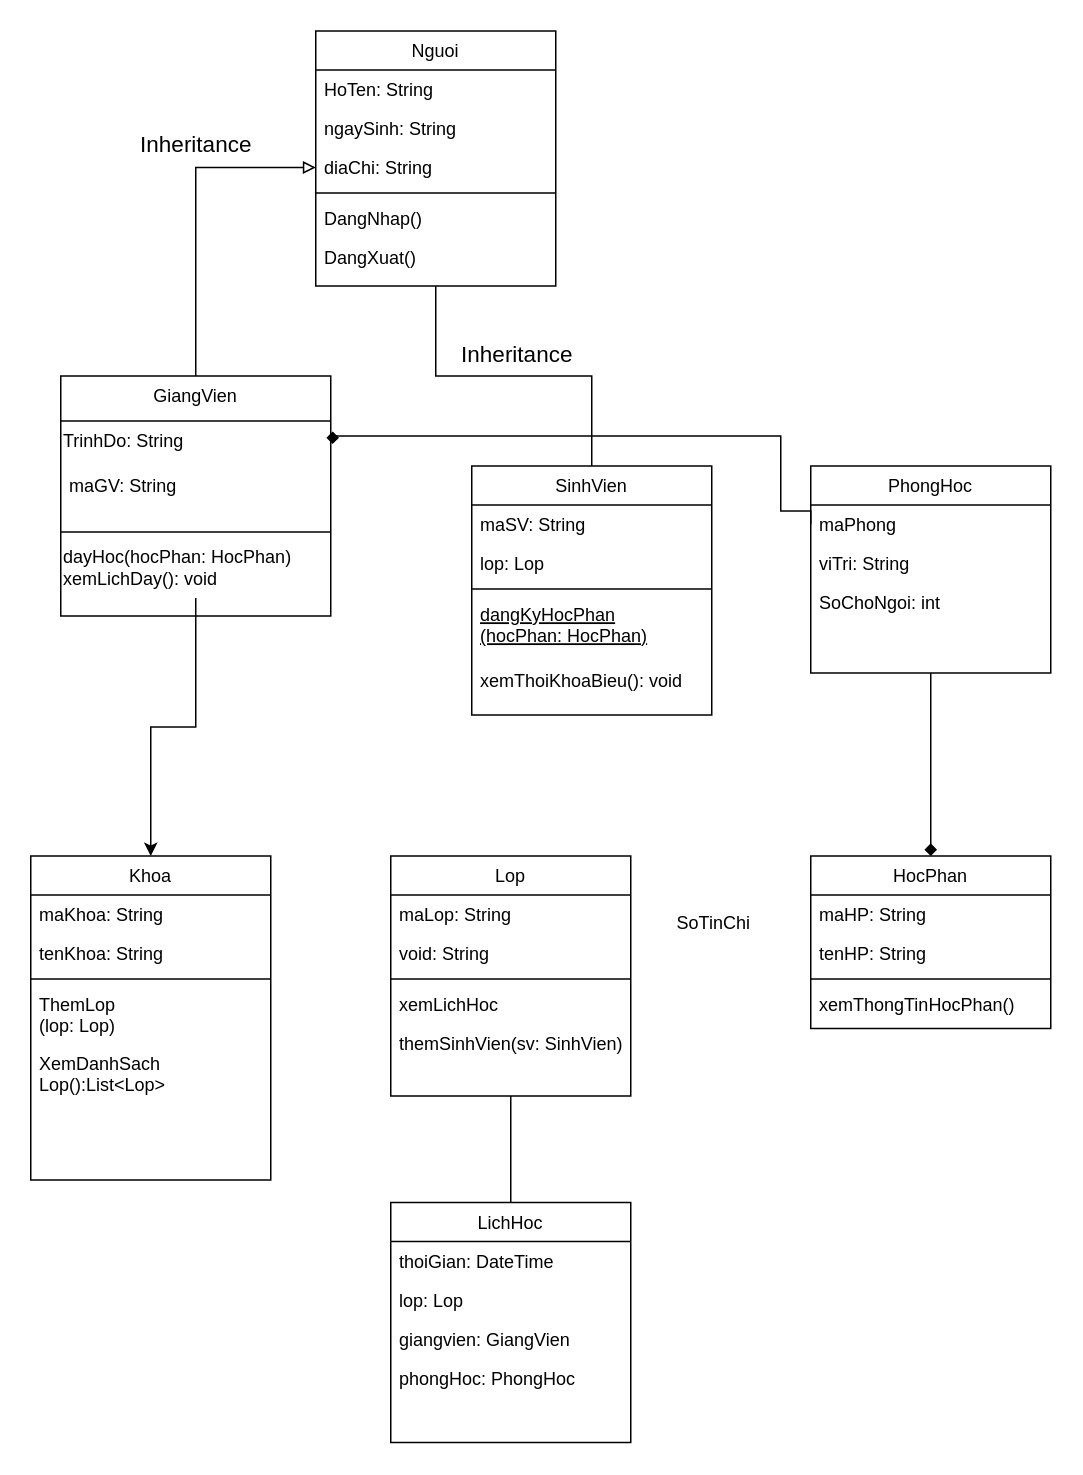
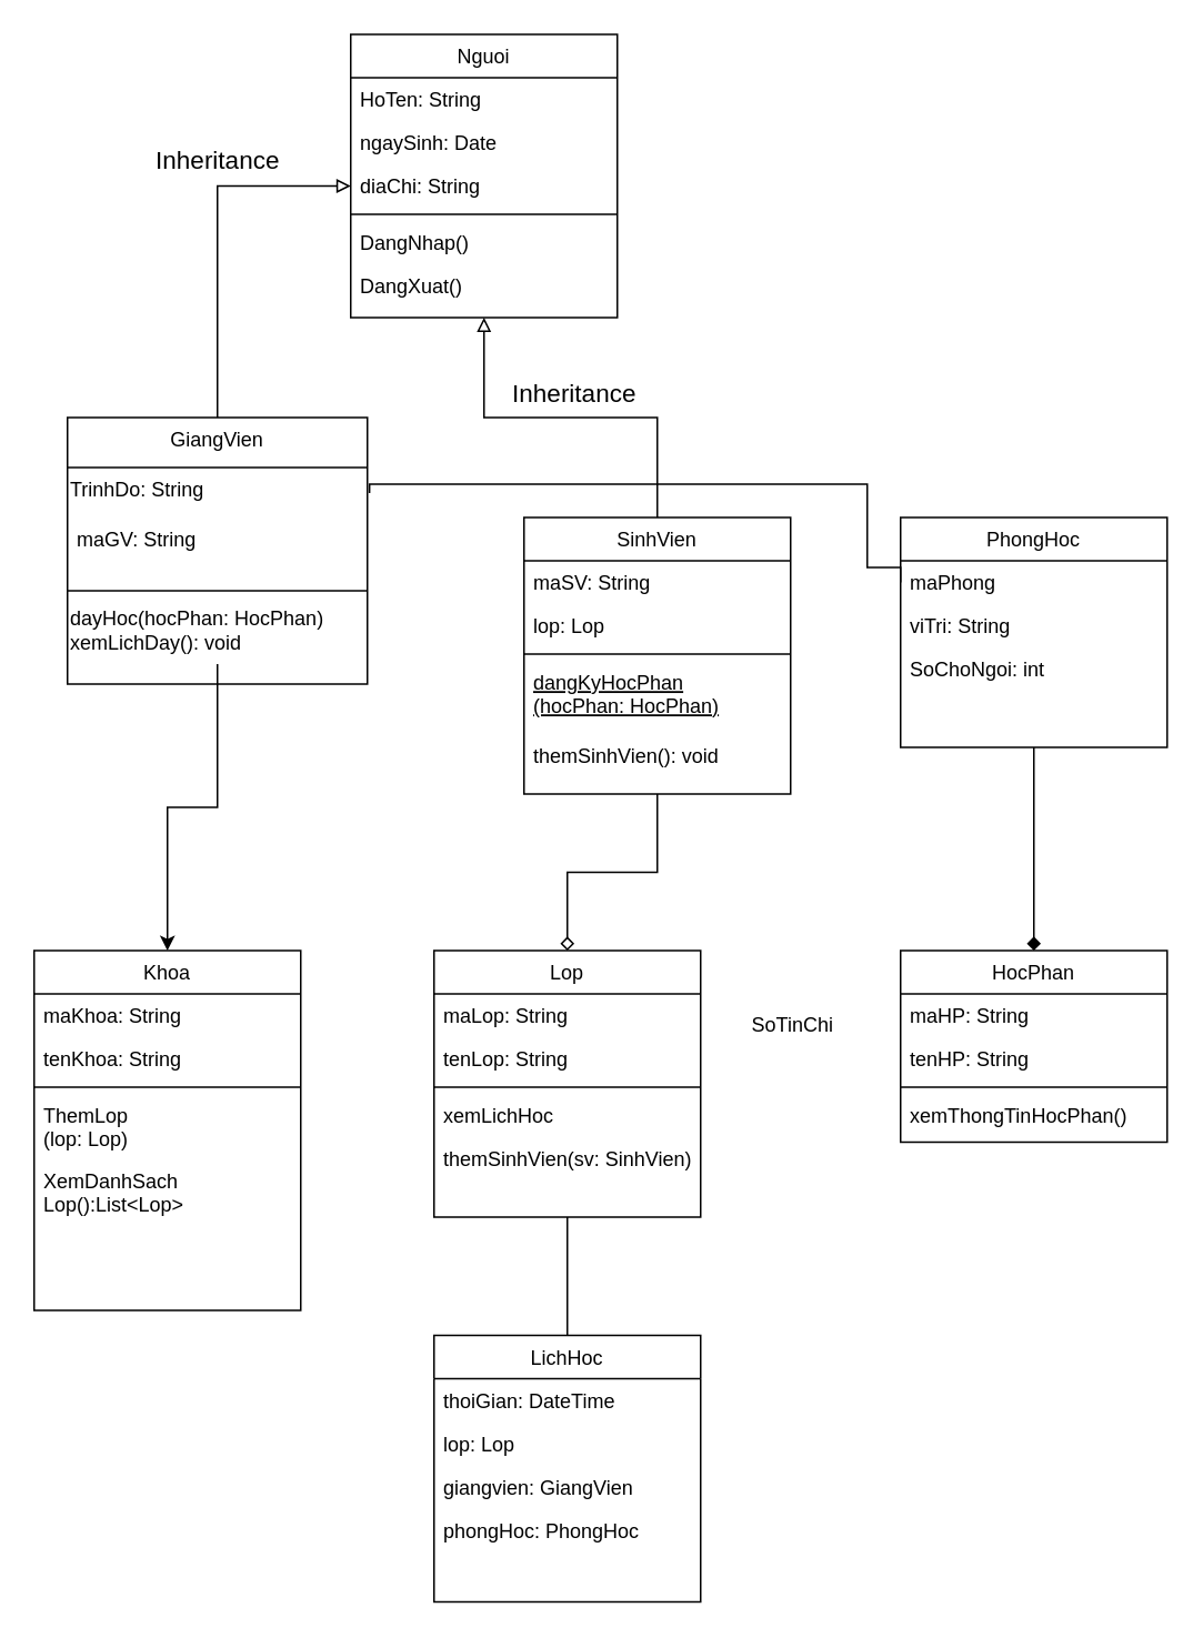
  <mxCell id="0" />
  <mxCell id="1" parent="0" />
- <mxCell id="2" style="edgeStyle=orthogonalEdgeStyle;rounded=0;orthogonalLoop=1;jettySize=auto;html=1;exitX=0.5;exitY=0;exitDx=0;exitDy=0;entryX=0.5;entryY=1;entryDx=0;entryDy=0;endArrow=none;endFill=0;" edge="1" parent="1" source="4" target="21"><mxGeometry relative="1" as="geometry" /></mxCell>
+ <mxCell id="2" style="edgeStyle=orthogonalEdgeStyle;rounded=0;orthogonalLoop=1;jettySize=auto;html=1;exitX=0.5;exitY=0;exitDx=0;exitDy=0;entryX=0.5;entryY=1;entryDx=0;entryDy=0;endArrow=block;endFill=0;" edge="1" parent="1" source="4" target="21"><mxGeometry relative="1" as="geometry" /></mxCell>
+ <mxCell id="3" style="edgeStyle=orthogonalEdgeStyle;rounded=0;orthogonalLoop=1;jettySize=auto;html=1;exitX=0.5;exitY=1;exitDx=0;exitDy=0;entryX=0.5;entryY=0;entryDx=0;entryDy=0;endArrow=diamond;endFill=0;" edge="1" parent="1" source="4" target="34"><mxGeometry relative="1" as="geometry" /></mxCell>
  <mxCell id="4" value="SinhVien" style="swimlane;fontStyle=0;align=center;verticalAlign=top;childLayout=stackLayout;horizontal=1;startSize=26;horizontalStack=0;resizeParent=1;resizeLast=0;collapsible=1;marginBottom=0;rounded=0;shadow=0;strokeWidth=1;" vertex="1" parent="1"><mxGeometry x="314" y="310" width="160" height="166" as="geometry"><mxRectangle x="130" y="380" width="160" height="26" as="alternateBounds" /></mxGeometry></mxCell>
  <mxCell id="5" value="maSV: String" style="text;align=left;verticalAlign=top;spacingLeft=4;spacingRight=4;overflow=hidden;rotatable=0;points=[[0,0.5],[1,0.5]];portConstraint=eastwest;" vertex="1" parent="4"><mxGeometry y="26" width="160" height="26" as="geometry" /></mxCell>
  <mxCell id="6" value="lop: Lop" style="text;align=left;verticalAlign=top;spacingLeft=4;spacingRight=4;overflow=hidden;rotatable=0;points=[[0,0.5],[1,0.5]];portConstraint=eastwest;rounded=0;shadow=0;html=0;" vertex="1" parent="4"><mxGeometry y="52" width="160" height="26" as="geometry" /></mxCell>
  <mxCell id="7" value="" style="line;html=1;strokeWidth=1;align=left;verticalAlign=middle;spacingTop=-1;spacingLeft=3;spacingRight=3;rotatable=0;labelPosition=right;points=[];portConstraint=eastwest;" vertex="1" parent="4"><mxGeometry y="78" width="160" height="8" as="geometry" /></mxCell>
  <mxCell id="8" value="dangKyHocPhan&#10;(hocPhan: HocPhan)" style="text;align=left;verticalAlign=top;spacingLeft=4;spacingRight=4;overflow=hidden;rotatable=0;points=[[0,0.5],[1,0.5]];portConstraint=eastwest;fontStyle=4" vertex="1" parent="4"><mxGeometry y="86" width="160" height="44" as="geometry" /></mxCell>
- <mxCell id="9" value="xemThoiKhoaBieu(): void" style="text;align=left;verticalAlign=top;spacingLeft=4;spacingRight=4;overflow=hidden;rotatable=0;points=[[0,0.5],[1,0.5]];portConstraint=eastwest;" vertex="1" parent="4"><mxGeometry y="130" width="160" height="26" as="geometry" /></mxCell>
+ <mxCell id="9" value="themSinhVien(): void" style="text;align=left;verticalAlign=top;spacingLeft=4;spacingRight=4;overflow=hidden;rotatable=0;points=[[0,0.5],[1,0.5]];portConstraint=eastwest;" vertex="1" parent="4"><mxGeometry y="130" width="160" height="26" as="geometry" /></mxCell>
  <mxCell id="10" style="edgeStyle=orthogonalEdgeStyle;rounded=0;orthogonalLoop=1;jettySize=auto;html=1;exitX=0.5;exitY=0;exitDx=0;exitDy=0;entryX=0;entryY=0.5;entryDx=0;entryDy=0;endArrow=block;endFill=0;" edge="1" parent="1" source="11" target="24"><mxGeometry relative="1" as="geometry" /></mxCell>
  <mxCell id="11" value="GiangVien" style="swimlane;fontStyle=0;align=center;verticalAlign=top;childLayout=stackLayout;horizontal=1;startSize=30;horizontalStack=0;resizeParent=1;resizeLast=0;collapsible=1;marginBottom=0;rounded=0;shadow=0;strokeWidth=1;" vertex="1" parent="1"><mxGeometry x="40" y="250" width="180" height="160" as="geometry"><mxRectangle x="270" y="290" width="170" height="26" as="alternateBounds" /></mxGeometry></mxCell>
  <mxCell id="12" value="TrinhDo: String" style="text;html=1;align=left;verticalAlign=top;resizable=0;points=[];autosize=1;strokeColor=none;fillColor=none;" vertex="1" parent="11"><mxGeometry y="30" width="180" height="30" as="geometry" /></mxCell>
  <mxCell id="13" value="maGV: String" style="text;align=left;verticalAlign=top;spacingLeft=4;spacingRight=4;overflow=hidden;rotatable=0;points=[[0,0.5],[1,0.5]];portConstraint=eastwest;" vertex="1" parent="11"><mxGeometry y="60" width="180" height="40" as="geometry" /></mxCell>
  <mxCell id="14" value="" style="line;html=1;strokeWidth=1;align=left;verticalAlign=middle;spacingTop=-1;spacingLeft=3;spacingRight=3;rotatable=0;labelPosition=right;points=[];portConstraint=eastwest;" vertex="1" parent="11"><mxGeometry y="100" width="180" height="8" as="geometry" /></mxCell>
  <mxCell id="15" value="dayHoc(hocPhan: HocPhan)&lt;div&gt;xemLichDay(): void&lt;/div&gt;" style="text;html=1;align=left;verticalAlign=middle;resizable=0;points=[];autosize=1;strokeColor=none;fillColor=none;" vertex="1" parent="11"><mxGeometry y="108" width="180" height="40" as="geometry" /></mxCell>
  <mxCell id="16" value="HocPhan" style="swimlane;fontStyle=0;align=center;verticalAlign=top;childLayout=stackLayout;horizontal=1;startSize=26;horizontalStack=0;resizeParent=1;resizeLast=0;collapsible=1;marginBottom=0;rounded=0;shadow=0;strokeWidth=1;" vertex="1" parent="1"><mxGeometry x="540" y="570" width="160" height="115" as="geometry"><mxRectangle x="550" y="140" width="160" height="26" as="alternateBounds" /></mxGeometry></mxCell>
  <mxCell id="17" value="maHP: String" style="text;align=left;verticalAlign=top;spacingLeft=4;spacingRight=4;overflow=hidden;rotatable=0;points=[[0,0.5],[1,0.5]];portConstraint=eastwest;" vertex="1" parent="16"><mxGeometry y="26" width="160" height="26" as="geometry" /></mxCell>
  <mxCell id="18" value="tenHP: String" style="text;align=left;verticalAlign=top;spacingLeft=4;spacingRight=4;overflow=hidden;rotatable=0;points=[[0,0.5],[1,0.5]];portConstraint=eastwest;rounded=0;shadow=0;html=0;" vertex="1" parent="16"><mxGeometry y="52" width="160" height="26" as="geometry" /></mxCell>
  <mxCell id="19" value="" style="line;html=1;strokeWidth=1;align=left;verticalAlign=middle;spacingTop=-1;spacingLeft=3;spacingRight=3;rotatable=0;labelPosition=right;points=[];portConstraint=eastwest;" vertex="1" parent="16"><mxGeometry y="78" width="160" height="8" as="geometry" /></mxCell>
  <mxCell id="20" value="xemThongTinHocPhan()" style="text;align=left;verticalAlign=top;spacingLeft=4;spacingRight=4;overflow=hidden;rotatable=0;points=[[0,0.5],[1,0.5]];portConstraint=eastwest;" vertex="1" parent="16"><mxGeometry y="86" width="160" height="26" as="geometry" /></mxCell>
  <mxCell id="21" value="Nguoi" style="swimlane;fontStyle=0;align=center;verticalAlign=top;childLayout=stackLayout;horizontal=1;startSize=26;horizontalStack=0;resizeParent=1;resizeLast=0;collapsible=1;marginBottom=0;rounded=0;shadow=0;strokeWidth=1;" vertex="1" parent="1"><mxGeometry x="210" y="20" width="160" height="170" as="geometry"><mxRectangle x="550" y="140" width="160" height="26" as="alternateBounds" /></mxGeometry></mxCell>
  <mxCell id="22" value="HoTen: String&#10;" style="text;align=left;verticalAlign=top;spacingLeft=4;spacingRight=4;overflow=hidden;rotatable=0;points=[[0,0.5],[1,0.5]];portConstraint=eastwest;" vertex="1" parent="21"><mxGeometry y="26" width="160" height="26" as="geometry" /></mxCell>
- <mxCell id="23" value="ngaySinh: String" style="text;align=left;verticalAlign=top;spacingLeft=4;spacingRight=4;overflow=hidden;rotatable=0;points=[[0,0.5],[1,0.5]];portConstraint=eastwest;rounded=0;shadow=0;html=0;" vertex="1" parent="21"><mxGeometry y="52" width="160" height="26" as="geometry" /></mxCell>
+ <mxCell id="23" value="ngaySinh: Date" style="text;align=left;verticalAlign=top;spacingLeft=4;spacingRight=4;overflow=hidden;rotatable=0;points=[[0,0.5],[1,0.5]];portConstraint=eastwest;rounded=0;shadow=0;html=0;" vertex="1" parent="21"><mxGeometry y="52" width="160" height="26" as="geometry" /></mxCell>
  <mxCell id="24" value="diaChi: String" style="text;align=left;verticalAlign=top;spacingLeft=4;spacingRight=4;overflow=hidden;rotatable=0;points=[[0,0.5],[1,0.5]];portConstraint=eastwest;rounded=0;shadow=0;html=0;" vertex="1" parent="21"><mxGeometry y="78" width="160" height="26" as="geometry" /></mxCell>
  <mxCell id="25" value="" style="line;html=1;strokeWidth=1;align=left;verticalAlign=middle;spacingTop=-1;spacingLeft=3;spacingRight=3;rotatable=0;labelPosition=right;points=[];portConstraint=eastwest;" vertex="1" parent="21"><mxGeometry y="104" width="160" height="8" as="geometry" /></mxCell>
  <mxCell id="26" value="DangNhap()" style="text;align=left;verticalAlign=top;spacingLeft=4;spacingRight=4;overflow=hidden;rotatable=0;points=[[0,0.5],[1,0.5]];portConstraint=eastwest;" vertex="1" parent="21"><mxGeometry y="112" width="160" height="26" as="geometry" /></mxCell>
  <mxCell id="27" value="DangXuat()" style="text;align=left;verticalAlign=top;spacingLeft=4;spacingRight=4;overflow=hidden;rotatable=0;points=[[0,0.5],[1,0.5]];portConstraint=eastwest;" vertex="1" parent="21"><mxGeometry y="138" width="160" height="26" as="geometry" /></mxCell>
  <mxCell id="28" style="edgeStyle=orthogonalEdgeStyle;rounded=0;orthogonalLoop=1;jettySize=auto;html=1;exitX=0.5;exitY=1;exitDx=0;exitDy=0;endArrow=diamond;" edge="1" parent="1" source="29" target="16"><mxGeometry relative="1" as="geometry" /></mxCell>
  <mxCell id="29" value="PhongHoc" style="swimlane;fontStyle=0;align=center;verticalAlign=top;childLayout=stackLayout;horizontal=1;startSize=26;horizontalStack=0;resizeParent=1;resizeLast=0;collapsible=1;marginBottom=0;rounded=0;shadow=0;strokeWidth=1;" vertex="1" parent="1"><mxGeometry x="540" y="310" width="160" height="138" as="geometry"><mxRectangle x="130" y="380" width="160" height="26" as="alternateBounds" /></mxGeometry></mxCell>
  <mxCell id="30" value="maPhong" style="text;align=left;verticalAlign=top;spacingLeft=4;spacingRight=4;overflow=hidden;rotatable=0;points=[[0,0.5],[1,0.5]];portConstraint=eastwest;" vertex="1" parent="29"><mxGeometry y="26" width="160" height="26" as="geometry" /></mxCell>
  <mxCell id="31" value="viTri: String&#10;" style="text;align=left;verticalAlign=top;spacingLeft=4;spacingRight=4;overflow=hidden;rotatable=0;points=[[0,0.5],[1,0.5]];portConstraint=eastwest;rounded=0;shadow=0;html=0;" vertex="1" parent="29"><mxGeometry y="52" width="160" height="26" as="geometry" /></mxCell>
  <mxCell id="32" value="SoChoNgoi: int&#10;" style="text;align=left;verticalAlign=top;spacingLeft=4;spacingRight=4;overflow=hidden;rotatable=0;points=[[0,0.5],[1,0.5]];portConstraint=eastwest;" vertex="1" parent="29"><mxGeometry y="78" width="160" height="26" as="geometry" /></mxCell>
  <mxCell id="33" style="edgeStyle=orthogonalEdgeStyle;rounded=0;orthogonalLoop=1;jettySize=auto;html=1;exitX=0.5;exitY=1;exitDx=0;exitDy=0;entryX=0.5;entryY=0;entryDx=0;entryDy=0;endArrow=none;startFill=0;" edge="1" parent="1" source="34" target="46"><mxGeometry relative="1" as="geometry" /></mxCell>
  <mxCell id="34" value="Lop" style="swimlane;fontStyle=0;align=center;verticalAlign=top;childLayout=stackLayout;horizontal=1;startSize=26;horizontalStack=0;resizeParent=1;resizeLast=0;collapsible=1;marginBottom=0;rounded=0;shadow=0;strokeWidth=1;" vertex="1" parent="1"><mxGeometry x="260" y="570" width="160" height="160" as="geometry"><mxRectangle x="550" y="140" width="160" height="26" as="alternateBounds" /></mxGeometry></mxCell>
  <mxCell id="35" value="maLop: String" style="text;align=left;verticalAlign=top;spacingLeft=4;spacingRight=4;overflow=hidden;rotatable=0;points=[[0,0.5],[1,0.5]];portConstraint=eastwest;" vertex="1" parent="34"><mxGeometry y="26" width="160" height="26" as="geometry" /></mxCell>
- <mxCell id="36" value="void: String" style="text;align=left;verticalAlign=top;spacingLeft=4;spacingRight=4;overflow=hidden;rotatable=0;points=[[0,0.5],[1,0.5]];portConstraint=eastwest;rounded=0;shadow=0;html=0;" vertex="1" parent="34"><mxGeometry y="52" width="160" height="26" as="geometry" /></mxCell>
+ <mxCell id="36" value="tenLop: String" style="text;align=left;verticalAlign=top;spacingLeft=4;spacingRight=4;overflow=hidden;rotatable=0;points=[[0,0.5],[1,0.5]];portConstraint=eastwest;rounded=0;shadow=0;html=0;" vertex="1" parent="34"><mxGeometry y="52" width="160" height="26" as="geometry" /></mxCell>
  <mxCell id="37" value="" style="line;html=1;strokeWidth=1;align=left;verticalAlign=middle;spacingTop=-1;spacingLeft=3;spacingRight=3;rotatable=0;labelPosition=right;points=[];portConstraint=eastwest;" vertex="1" parent="34"><mxGeometry y="78" width="160" height="8" as="geometry" /></mxCell>
  <mxCell id="38" value="xemLichHoc" style="text;align=left;verticalAlign=top;spacingLeft=4;spacingRight=4;overflow=hidden;rotatable=0;points=[[0,0.5],[1,0.5]];portConstraint=eastwest;" vertex="1" parent="34"><mxGeometry y="86" width="160" height="26" as="geometry" /></mxCell>
  <mxCell id="39" value="themSinhVien(sv: SinhVien)" style="text;align=left;verticalAlign=top;spacingLeft=4;spacingRight=4;overflow=hidden;rotatable=0;points=[[0,0.5],[1,0.5]];portConstraint=eastwest;" vertex="1" parent="34"><mxGeometry y="112" width="160" height="26" as="geometry" /></mxCell>
  <mxCell id="40" value="Khoa" style="swimlane;fontStyle=0;align=center;verticalAlign=top;childLayout=stackLayout;horizontal=1;startSize=26;horizontalStack=0;resizeParent=1;resizeLast=0;collapsible=1;marginBottom=0;rounded=0;shadow=0;strokeWidth=1;" vertex="1" parent="1"><mxGeometry x="20" y="570" width="160" height="216" as="geometry"><mxRectangle x="550" y="140" width="160" height="26" as="alternateBounds" /></mxGeometry></mxCell>
  <mxCell id="41" value="maKhoa: String&#10;" style="text;align=left;verticalAlign=top;spacingLeft=4;spacingRight=4;overflow=hidden;rotatable=0;points=[[0,0.5],[1,0.5]];portConstraint=eastwest;" vertex="1" parent="40"><mxGeometry y="26" width="160" height="26" as="geometry" /></mxCell>
  <mxCell id="42" value="tenKhoa: String" style="text;align=left;verticalAlign=top;spacingLeft=4;spacingRight=4;overflow=hidden;rotatable=0;points=[[0,0.5],[1,0.5]];portConstraint=eastwest;rounded=0;shadow=0;html=0;" vertex="1" parent="40"><mxGeometry y="52" width="160" height="26" as="geometry" /></mxCell>
  <mxCell id="43" value="" style="line;html=1;strokeWidth=1;align=left;verticalAlign=middle;spacingTop=-1;spacingLeft=3;spacingRight=3;rotatable=0;labelPosition=right;points=[];portConstraint=eastwest;" vertex="1" parent="40"><mxGeometry y="78" width="160" height="8" as="geometry" /></mxCell>
  <mxCell id="44" value="ThemLop&#10;(lop: Lop)" style="text;align=left;verticalAlign=top;spacingLeft=4;spacingRight=4;overflow=hidden;rotatable=0;points=[[0,0.5],[1,0.5]];portConstraint=eastwest;" vertex="1" parent="40"><mxGeometry y="86" width="160" height="39" as="geometry" /></mxCell>
  <mxCell id="45" value="XemDanhSach&#10;Lop():List&lt;Lop&gt;" style="text;align=left;verticalAlign=top;spacingLeft=4;spacingRight=4;overflow=hidden;rotatable=0;points=[[0,0.5],[1,0.5]];portConstraint=eastwest;strokeWidth=0;" vertex="1" parent="40"><mxGeometry y="125" width="160" height="38" as="geometry" /></mxCell>
  <mxCell id="46" value="LichHoc" style="swimlane;fontStyle=0;align=center;verticalAlign=top;childLayout=stackLayout;horizontal=1;startSize=26;horizontalStack=0;resizeParent=1;resizeLast=0;collapsible=1;marginBottom=0;rounded=0;shadow=0;strokeWidth=1;" vertex="1" parent="1"><mxGeometry x="260" y="801" width="160" height="160" as="geometry"><mxRectangle x="550" y="140" width="160" height="26" as="alternateBounds" /></mxGeometry></mxCell>
  <mxCell id="47" value="thoiGian: DateTime" style="text;align=left;verticalAlign=top;spacingLeft=4;spacingRight=4;overflow=hidden;rotatable=0;points=[[0,0.5],[1,0.5]];portConstraint=eastwest;" vertex="1" parent="46"><mxGeometry y="26" width="160" height="26" as="geometry" /></mxCell>
  <mxCell id="48" value="lop: Lop" style="text;align=left;verticalAlign=top;spacingLeft=4;spacingRight=4;overflow=hidden;rotatable=0;points=[[0,0.5],[1,0.5]];portConstraint=eastwest;rounded=0;shadow=0;html=0;" vertex="1" parent="46"><mxGeometry y="52" width="160" height="26" as="geometry" /></mxCell>
  <mxCell id="49" value="giangvien: GiangVien" style="text;align=left;verticalAlign=top;spacingLeft=4;spacingRight=4;overflow=hidden;rotatable=0;points=[[0,0.5],[1,0.5]];portConstraint=eastwest;" vertex="1" parent="46"><mxGeometry y="78" width="160" height="26" as="geometry" /></mxCell>
  <mxCell id="50" value="phongHoc: PhongHoc" style="text;align=left;verticalAlign=top;spacingLeft=4;spacingRight=4;overflow=hidden;rotatable=0;points=[[0,0.5],[1,0.5]];portConstraint=eastwest;" vertex="1" parent="46"><mxGeometry y="104" width="160" height="26" as="geometry" /></mxCell>
  <mxCell id="51" value="SoTinChi" style="text;html=1;align=center;verticalAlign=middle;resizable=0;points=[];autosize=1;strokeColor=none;fillColor=none;" vertex="1" parent="1"><mxGeometry x="440" y="600" width="70" height="30" as="geometry" /></mxCell>
  <mxCell id="52" value="&lt;font style=&quot;font-size: 15px;&quot;&gt;Inheritance&lt;/font&gt;" style="text;html=1;align=center;verticalAlign=middle;resizable=0;points=[];autosize=1;strokeColor=none;fillColor=none;" vertex="1" parent="1"><mxGeometry x="294" y="220" width="100" height="30" as="geometry" /></mxCell>
  <mxCell id="53" value="&lt;font style=&quot;font-size: 15px;&quot;&gt;Inheritance&lt;/font&gt;" style="text;html=1;align=center;verticalAlign=middle;resizable=0;points=[];autosize=1;strokeColor=none;fillColor=none;" vertex="1" parent="1"><mxGeometry x="80" y="80" width="100" height="30" as="geometry" /></mxCell>
  <mxCell id="54" style="edgeStyle=orthogonalEdgeStyle;rounded=0;orthogonalLoop=1;jettySize=auto;html=1;entryX=0.5;entryY=0;entryDx=0;entryDy=0;" edge="1" parent="1" source="15" target="40"><mxGeometry relative="1" as="geometry" /></mxCell>
- <mxCell id="55" style="edgeStyle=orthogonalEdgeStyle;rounded=0;orthogonalLoop=1;jettySize=auto;html=1;exitX=0;exitY=0.5;exitDx=0;exitDy=0;entryX=1.007;entryY=0.513;entryDx=0;entryDy=0;entryPerimeter=0;endArrow=diamond;startFill=0;" edge="1" parent="1" source="30" target="12"><mxGeometry relative="1" as="geometry"><Array as="points"><mxPoint x="540" y="340" /><mxPoint x="520" y="340" /><mxPoint x="520" y="290" /><mxPoint x="221" y="290" /></Array></mxGeometry></mxCell>
+ <mxCell id="55" style="edgeStyle=orthogonalEdgeStyle;rounded=0;orthogonalLoop=1;jettySize=auto;html=1;exitX=0;exitY=0.5;exitDx=0;exitDy=0;entryX=1.007;entryY=0.513;entryDx=0;entryDy=0;entryPerimeter=0;endArrow=none;startFill=0;" edge="1" parent="1" source="30" target="12"><mxGeometry relative="1" as="geometry"><Array as="points"><mxPoint x="540" y="340" /><mxPoint x="520" y="340" /><mxPoint x="520" y="290" /><mxPoint x="221" y="290" /></Array></mxGeometry></mxCell>
